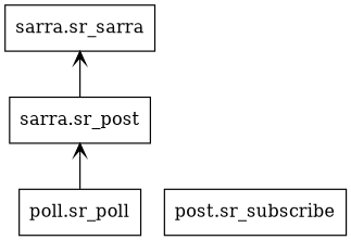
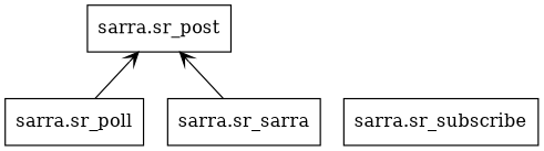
  digraph {
    fontname="DejaVu Serif"
    rankdir=BT
    node [fontname="DejaVu Serif" shape=box]
    edge [arrowhead=open arrowtail=none fontname="DejaVu Serif"]
-   n1 [label="poll.sr_poll"]
+   n1 [label="sarra.sr_poll"]
    n2 [label="sarra.sr_post"]
-   n3 [label="post.sr_subscribe"]
+   n3 [label="sarra.sr_subscribe"]
    n4 [label="sarra.sr_sarra"]
    n1 -> n2
-   n2 -> n4
+   n4 -> n2
  }
